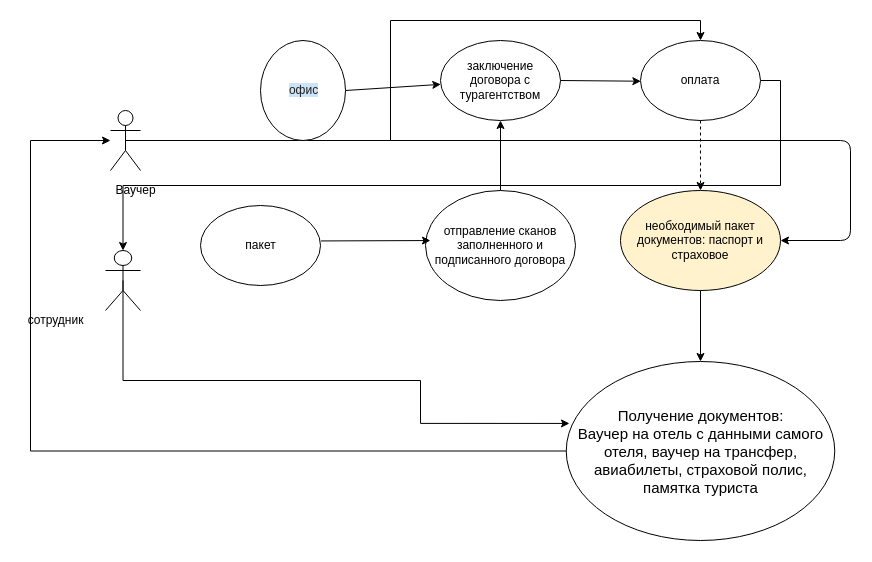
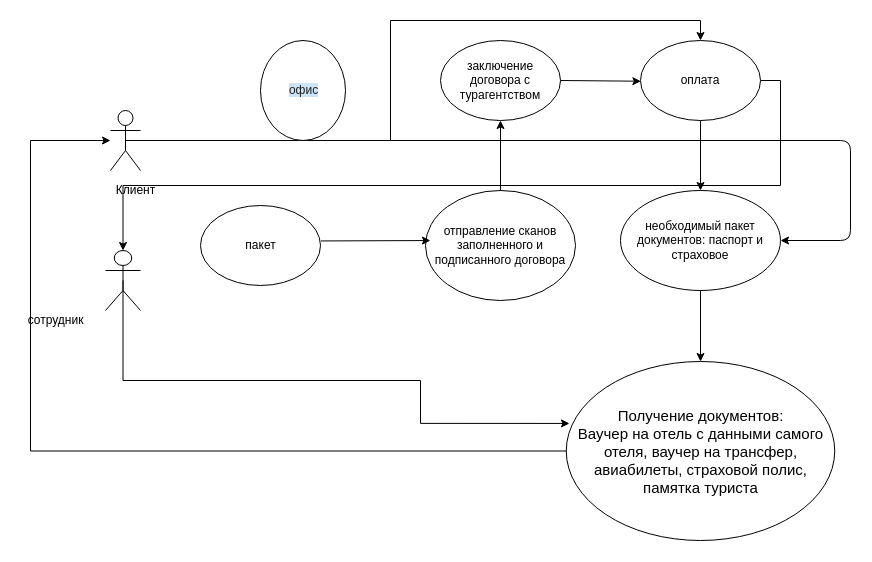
  <mxCell id="0" />
  <mxCell id="1" parent="0" />
  <mxCell id="2" style="edgeStyle=orthogonalEdgeStyle;rounded=0;orthogonalLoop=1;jettySize=auto;html=1;exitX=0.5;exitY=0.5;exitDx=0;exitDy=0;exitPerimeter=0;entryX=0.5;entryY=0;entryDx=0;entryDy=0;" parent="1" source="3" target="12" edge="1"><mxGeometry relative="1" as="geometry"><Array as="points"><mxPoint x="390" y="140" /><mxPoint x="390" y="20" /><mxPoint x="700" y="20" /></Array></mxGeometry></mxCell>
  <mxCell id="3" value="" style="shape=umlActor;verticalLabelPosition=bottom;verticalAlign=top;html=1;outlineConnect=0;" parent="1" vertex="1"><mxGeometry x="110" y="110" width="30" height="60" as="geometry" /></mxCell>
- <mxCell id="4" value="Ваучер" style="text;html=1;align=center;verticalAlign=middle;resizable=0;points=[];autosize=1;" parent="1" vertex="1"><mxGeometry x="105" y="180" width="60" height="20" as="geometry" /></mxCell>
+ <mxCell id="4" value="Клиент" style="text;html=1;align=center;verticalAlign=middle;resizable=0;points=[];autosize=1;" parent="1" vertex="1"><mxGeometry x="105" y="180" width="60" height="20" as="geometry" /></mxCell>
  <mxCell id="5" value="&lt;span style=&quot;color: rgb(34 , 34 , 34) ; background-color: rgb(204 , 228 , 247)&quot;&gt;офис&lt;/span&gt;" style="ellipse;html=1;align=center;" parent="1" vertex="1"><mxGeometry x="260" y="40" width="85" height="100" as="geometry" /></mxCell>
  <mxCell id="6" value="пакет" style="ellipse;html=1;align=center;" parent="1" vertex="1"><mxGeometry x="200" y="205" width="120" height="80" as="geometry" /></mxCell>
  <mxCell id="7" value="заключение договора с турагентством " style="ellipse;whiteSpace=wrap;html=1;" parent="1" vertex="1"><mxGeometry x="440" y="40" width="120" height="80" as="geometry" /></mxCell>
- <mxCell id="8" value="" style="endArrow=classic;html=1;exitX=1;exitY=0.5;exitDx=0;exitDy=0;" parent="1" source="5" target="7" edge="1"><mxGeometry width="50" height="50" relative="1" as="geometry"><mxPoint x="450" y="450" as="sourcePoint" /><mxPoint x="500" y="400" as="targetPoint" /></mxGeometry></mxCell>
  <mxCell id="9" value="отправление сканов заполненного и подписанного договора" style="ellipse;whiteSpace=wrap;html=1;" parent="1" vertex="1"><mxGeometry x="425" y="190" width="150" height="110" as="geometry" /></mxCell>
  <mxCell id="10" value="" style="endArrow=classic;html=1;exitX=1.004;exitY=0.443;exitDx=0;exitDy=0;exitPerimeter=0;entryX=0.033;entryY=0.455;entryDx=0;entryDy=0;entryPerimeter=0;" parent="1" source="6" target="9" edge="1"><mxGeometry width="50" height="50" relative="1" as="geometry"><mxPoint x="360" y="240" as="sourcePoint" /><mxPoint x="420" y="240" as="targetPoint" /></mxGeometry></mxCell>
  <mxCell id="11" style="edgeStyle=orthogonalEdgeStyle;rounded=0;orthogonalLoop=1;jettySize=auto;html=1;exitX=1;exitY=0.5;exitDx=0;exitDy=0;" parent="1" source="12" target="21" edge="1"><mxGeometry relative="1" as="geometry" /></mxCell>
  <mxCell id="12" value="оплата" style="ellipse;whiteSpace=wrap;html=1;" parent="1" vertex="1"><mxGeometry x="640" y="40" width="120" height="80" as="geometry" /></mxCell>
  <mxCell id="13" value="" style="endArrow=classic;html=1;exitX=0.5;exitY=0;exitDx=0;exitDy=0;entryX=0.5;entryY=1;entryDx=0;entryDy=0;" parent="1" source="9" target="7" edge="1"><mxGeometry width="50" height="50" relative="1" as="geometry"><mxPoint x="650" y="210" as="sourcePoint" /><mxPoint x="700" y="160" as="targetPoint" /></mxGeometry></mxCell>
  <mxCell id="14" value="" style="endArrow=classic;html=1;exitX=1;exitY=0.5;exitDx=0;exitDy=0;entryX=-0.022;entryY=0.509;entryDx=0;entryDy=0;entryPerimeter=0;" parent="1" source="7" edge="1"><mxGeometry width="50" height="50" relative="1" as="geometry"><mxPoint x="563" y="80" as="sourcePoint" /><mxPoint x="640.36" y="80.72" as="targetPoint" /></mxGeometry></mxCell>
- <mxCell id="15" value="необходимый пакет документов: паспорт и страховое " style="ellipse;whiteSpace=wrap;html=1;fillColor=#fff2cc;" parent="1" vertex="1"><mxGeometry x="620" y="190" width="160" height="100" as="geometry" /></mxCell>
- <mxCell id="16" value="" style="endArrow=classic;html=1;entryX=0.5;entryY=0;entryDx=0;entryDy=0;exitX=0.5;exitY=1;exitDx=0;exitDy=0;dashed=1;" parent="1" source="12" target="15" edge="1"><mxGeometry width="50" height="50" relative="1" as="geometry"><mxPoint x="540" y="270" as="sourcePoint" /><mxPoint x="590" y="220" as="targetPoint" /></mxGeometry></mxCell>
+ <mxCell id="15" value="необходимый пакет документов: паспорт и страховое " style="ellipse;whiteSpace=wrap;html=1;" parent="1" vertex="1"><mxGeometry x="620" y="190" width="160" height="100" as="geometry" /></mxCell>
+ <mxCell id="16" value="" style="endArrow=classic;html=1;entryX=0.5;entryY=0;entryDx=0;entryDy=0;exitX=0.5;exitY=1;exitDx=0;exitDy=0;" parent="1" source="12" target="15" edge="1"><mxGeometry width="50" height="50" relative="1" as="geometry"><mxPoint x="540" y="270" as="sourcePoint" /><mxPoint x="590" y="220" as="targetPoint" /></mxGeometry></mxCell>
  <mxCell id="17" style="edgeStyle=orthogonalEdgeStyle;rounded=0;orthogonalLoop=1;jettySize=auto;html=1;exitX=0;exitY=0.5;exitDx=0;exitDy=0;" parent="1" source="18" target="3" edge="1"><mxGeometry relative="1" as="geometry"><mxPoint x="49" y="150" as="targetPoint" /><Array as="points"><mxPoint x="30" y="451" /><mxPoint x="30" y="140" /></Array></mxGeometry></mxCell>
  <mxCell id="18" value="&lt;font face=&quot;arial, tahoma, trebuchet ms, sans-serif&quot;&gt;&lt;span style=&quot;font-size: 15px&quot;&gt;Получение документов: &lt;/span&gt;&lt;br&gt;&lt;span style=&quot;font-size: 15px&quot;&gt;Ваучер на отель с данными самого отеля, ваучер на трансфер, авиабилеты, страховой полис, памятка туриста &lt;/span&gt;&lt;/font&gt;" style="ellipse;whiteSpace=wrap;html=1;" parent="1" vertex="1"><mxGeometry x="565.75" y="361" width="268.5" height="179" as="geometry" /></mxCell>
  <mxCell id="19" value="" style="endArrow=classic;html=1;exitX=0.5;exitY=1;exitDx=0;exitDy=0;entryX=0.5;entryY=0;entryDx=0;entryDy=0;" parent="1" source="15" target="18" edge="1"><mxGeometry width="50" height="50" relative="1" as="geometry"><mxPoint x="510" y="420" as="sourcePoint" /><mxPoint x="560" y="370" as="targetPoint" /></mxGeometry></mxCell>
  <mxCell id="20" style="edgeStyle=orthogonalEdgeStyle;rounded=0;orthogonalLoop=1;jettySize=auto;html=1;exitX=0.5;exitY=0.5;exitDx=0;exitDy=0;exitPerimeter=0;entryX=0.012;entryY=0.346;entryDx=0;entryDy=0;entryPerimeter=0;" parent="1" source="21" target="18" edge="1"><mxGeometry relative="1" as="geometry"><Array as="points"><mxPoint x="123" y="380" /><mxPoint x="420" y="380" /><mxPoint x="420" y="423" /></Array></mxGeometry></mxCell>
  <mxCell id="21" value="" style="shape=umlActor;verticalLabelPosition=bottom;verticalAlign=top;html=1;outlineConnect=0;" parent="1" vertex="1"><mxGeometry x="105" y="250" width="35" height="60" as="geometry" /></mxCell>
  <mxCell id="22" value="сотрудник" style="text;html=1;align=center;verticalAlign=middle;resizable=0;points=[];autosize=1;" parent="1" vertex="1"><mxGeometry x="20" y="310" width="70" height="20" as="geometry" /></mxCell>
  <mxCell id="23" value="" style="endArrow=classic;html=1;entryX=1;entryY=0.5;entryDx=0;entryDy=0;" parent="1" target="15" edge="1"><mxGeometry width="50" height="50" relative="1" as="geometry"><mxPoint x="390" y="140" as="sourcePoint" /><mxPoint x="720" y="370" as="targetPoint" /><Array as="points"><mxPoint x="850" y="140" /><mxPoint x="850" y="240" /></Array></mxGeometry></mxCell>
